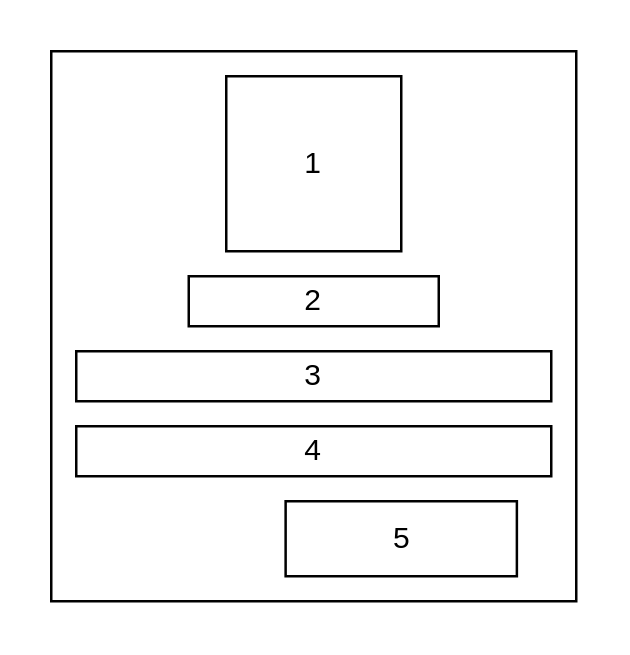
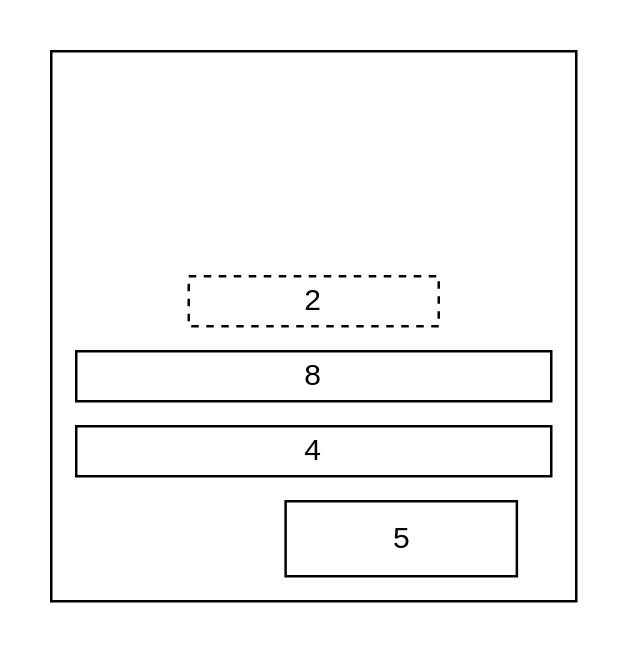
  <mxCell id="0" />
  <mxCell id="1" parent="0" />
  <mxCell id="2" value="" style="rounded=0;whiteSpace=wrap;html=1;" vertex="1" parent="1"><mxGeometry x="20" y="20" width="210" height="220" as="geometry" /></mxCell>
  <mxCell id="3" value="5" style="rounded=0;whiteSpace=wrap;html=1;" vertex="1" parent="1"><mxGeometry x="113.75" y="200" width="92.5" height="30" as="geometry" /></mxCell>
  <mxCell id="4" value="4" style="rounded=0;whiteSpace=wrap;html=1;" vertex="1" parent="1"><mxGeometry x="30" y="170" width="190" height="20" as="geometry" /></mxCell>
- <mxCell id="5" value="1" style="rounded=0;whiteSpace=wrap;html=1;" vertex="1" parent="1"><mxGeometry x="90" y="30" width="70" height="70" as="geometry" /></mxCell>
- <mxCell id="6" value="3" style="rounded=0;whiteSpace=wrap;html=1;" vertex="1" parent="1"><mxGeometry x="30" y="140" width="190" height="20" as="geometry" /></mxCell>
- <mxCell id="7" value="2" style="rounded=0;whiteSpace=wrap;html=1;" vertex="1" parent="1"><mxGeometry x="75" y="110" width="100" height="20" as="geometry" /></mxCell>
+ <mxCell id="6" value="8" style="rounded=0;whiteSpace=wrap;html=1;" vertex="1" parent="1"><mxGeometry x="30" y="140" width="190" height="20" as="geometry" /></mxCell>
+ <mxCell id="7" value="2" style="rounded=0;whiteSpace=wrap;html=1;dashed=1;" vertex="1" parent="1"><mxGeometry x="75" y="110" width="100" height="20" as="geometry" /></mxCell>
